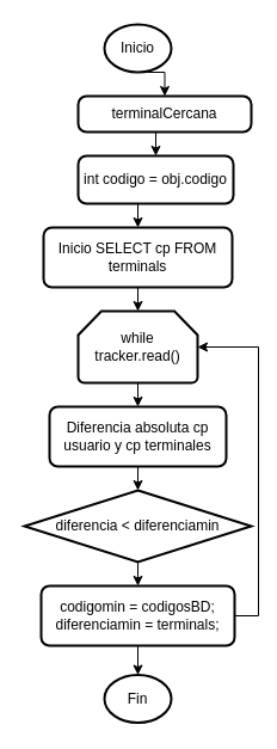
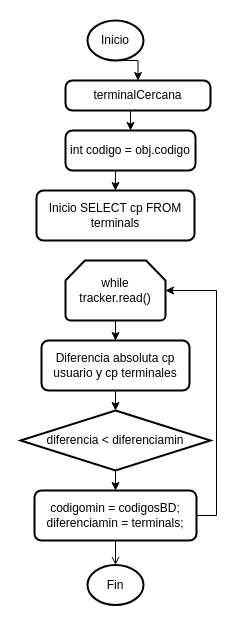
  <mxCell id="0" />
  <mxCell id="1" parent="0" />
  <mxCell id="2" style="edgeStyle=orthogonalEdgeStyle;rounded=0;orthogonalLoop=1;jettySize=auto;html=1;exitX=0.5;exitY=1;exitDx=0;exitDy=0;exitPerimeter=0;entryX=0.5;entryY=0;entryDx=0;entryDy=0;" edge="1" parent="1" source="3" target="6"><mxGeometry relative="1" as="geometry" /></mxCell>
  <mxCell id="3" value="Inicio" style="strokeWidth=2;html=1;shape=mxgraph.flowchart.start_1;whiteSpace=wrap;" vertex="1" parent="1"><mxGeometry x="87" y="20" width="56" height="40" as="geometry" /></mxCell>
  <mxCell id="4" value="Fin" style="strokeWidth=2;html=1;shape=mxgraph.flowchart.start_1;whiteSpace=wrap;" vertex="1" parent="1"><mxGeometry x="87" y="564.5" width="56" height="40" as="geometry" /></mxCell>
  <mxCell id="5" style="edgeStyle=orthogonalEdgeStyle;rounded=0;orthogonalLoop=1;jettySize=auto;html=1;exitX=0.5;exitY=1;exitDx=0;exitDy=0;entryX=0.5;entryY=0;entryDx=0;entryDy=0;" edge="1" parent="1" source="6" target="8"><mxGeometry relative="1" as="geometry" /></mxCell>
  <mxCell id="6" value="terminalCercana" style="rounded=1;whiteSpace=wrap;html=1;absoluteArcSize=1;arcSize=14;strokeWidth=2;" vertex="1" parent="1"><mxGeometry x="65" y="80" width="145" height="30" as="geometry" /></mxCell>
  <mxCell id="7" style="edgeStyle=orthogonalEdgeStyle;rounded=0;orthogonalLoop=1;jettySize=auto;html=1;exitX=0.5;exitY=1;exitDx=0;exitDy=0;entryX=0.5;entryY=0;entryDx=0;entryDy=0;" edge="1" parent="1" source="8" target="9"><mxGeometry relative="1" as="geometry" /></mxCell>
  <mxCell id="8" value="int codigo = obj.codigo" style="rounded=1;whiteSpace=wrap;html=1;absoluteArcSize=1;arcSize=14;strokeWidth=2;" vertex="1" parent="1"><mxGeometry x="65" y="130" width="130" height="40" as="geometry" /></mxCell>
  <mxCell id="9" value="Inicio SELECT cp FROM terminals" style="rounded=1;whiteSpace=wrap;html=1;absoluteArcSize=1;arcSize=14;strokeWidth=2;" vertex="1" parent="1"><mxGeometry x="36" y="190" width="158" height="50" as="geometry" /></mxCell>
  <mxCell id="10" style="edgeStyle=orthogonalEdgeStyle;rounded=0;orthogonalLoop=1;jettySize=auto;html=1;exitX=0.5;exitY=1;exitDx=0;exitDy=0;exitPerimeter=0;entryX=0.5;entryY=0;entryDx=0;entryDy=0;" edge="1" parent="1" source="11" target="12"><mxGeometry relative="1" as="geometry" /></mxCell>
  <mxCell id="11" value="while tracker.read()" style="strokeWidth=2;html=1;shape=mxgraph.flowchart.loop_limit;whiteSpace=wrap;" vertex="1" parent="1"><mxGeometry x="65" y="260" width="100" height="60" as="geometry" /></mxCell>
  <mxCell id="12" value="Diferencia absoluta cp usuario y cp terminales" style="rounded=1;whiteSpace=wrap;html=1;absoluteArcSize=1;arcSize=14;strokeWidth=2;" vertex="1" parent="1"><mxGeometry x="41" y="340" width="148" height="50" as="geometry" /></mxCell>
  <mxCell id="13" style="edgeStyle=orthogonalEdgeStyle;rounded=0;orthogonalLoop=1;jettySize=auto;html=1;exitX=0.5;exitY=1;exitDx=0;exitDy=0;exitPerimeter=0;entryX=0.5;entryY=0;entryDx=0;entryDy=0;" edge="1" parent="1" source="14" target="15"><mxGeometry relative="1" as="geometry" /></mxCell>
  <mxCell id="14" value="diferencia &amp;lt; diferenciamin" style="strokeWidth=2;html=1;shape=mxgraph.flowchart.decision;whiteSpace=wrap;" vertex="1" parent="1"><mxGeometry x="20" y="410" width="190" height="60" as="geometry" /></mxCell>
  <mxCell id="15" value="&lt;div&gt;codigomin = codigosBD;&lt;/div&gt;&lt;div&gt;&lt;span style=&quot;background-color: initial;&quot;&gt;diferenciamin = terminals;&lt;/span&gt;&lt;/div&gt;" style="rounded=1;whiteSpace=wrap;html=1;absoluteArcSize=1;arcSize=14;strokeWidth=2;" vertex="1" parent="1"><mxGeometry x="34" y="490" width="162" height="50" as="geometry" /></mxCell>
- <mxCell id="16" style="edgeStyle=orthogonalEdgeStyle;rounded=0;orthogonalLoop=1;jettySize=auto;html=1;exitX=0.5;exitY=1;exitDx=0;exitDy=0;entryX=0.5;entryY=0;entryDx=0;entryDy=0;entryPerimeter=0;" edge="1" parent="1" source="9" target="11"><mxGeometry relative="1" as="geometry" /></mxCell>
  <mxCell id="17" style="edgeStyle=orthogonalEdgeStyle;rounded=0;orthogonalLoop=1;jettySize=auto;html=1;exitX=0.5;exitY=1;exitDx=0;exitDy=0;entryX=0.5;entryY=0;entryDx=0;entryDy=0;entryPerimeter=0;" edge="1" parent="1" source="12" target="14"><mxGeometry relative="1" as="geometry" /></mxCell>
  <mxCell id="18" style="edgeStyle=orthogonalEdgeStyle;rounded=0;orthogonalLoop=1;jettySize=auto;html=1;exitX=1;exitY=0.5;exitDx=0;exitDy=0;entryX=1;entryY=0.5;entryDx=0;entryDy=0;entryPerimeter=0;" edge="1" parent="1" source="15" target="11"><mxGeometry relative="1" as="geometry" /></mxCell>
- <mxCell id="19" style="edgeStyle=orthogonalEdgeStyle;rounded=0;orthogonalLoop=1;jettySize=auto;html=1;exitX=0.5;exitY=1;exitDx=0;exitDy=0;entryX=0.5;entryY=0;entryDx=0;entryDy=0;entryPerimeter=0;" edge="1" parent="1" source="15" target="4"><mxGeometry relative="1" as="geometry" /></mxCell>
+ <mxCell id="19" style="edgeStyle=orthogonalEdgeStyle;rounded=0;orthogonalLoop=1;jettySize=auto;html=1;exitX=0.5;exitY=1;exitDx=0;exitDy=0;entryX=0.5;entryY=0;entryDx=0;entryDy=0;entryPerimeter=0;endArrow=open;" edge="1" parent="1" source="15" target="4"><mxGeometry relative="1" as="geometry" /></mxCell>
